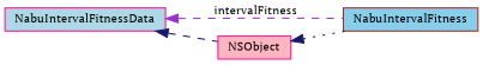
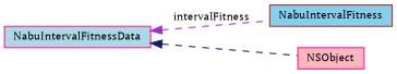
  digraph {
    fontname="PT Serif"
    rankdir=LR
    node [color=deeppink fontname="PT Serif" fontsize=10 shape=record style=filled]
    edge [color=midnightblue dir=back fontname="PT Serif" fontsize=10 labelfontname=Helvetica labelfontsize=10 style=dashed]
    n1 [color=brown fillcolor=skyblue fontcolor=black height=0.2 label=NabuIntervalFitness width=0.4]
    n2 [fillcolor=lightpink height=0.2 label=NSObject width=0.4]
    n3 [fillcolor=lightblue height=0.2 label=NabuIntervalFitnessData width=0.4]
-   n2 -> n1 [style=dotted]
    n3 -> n1 [color=darkorchid3 label=" intervalFitness"]
    n3 -> n2
  }
